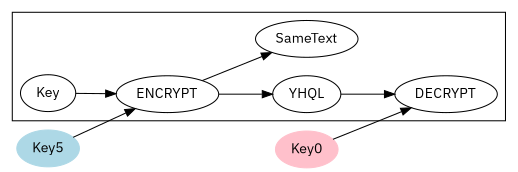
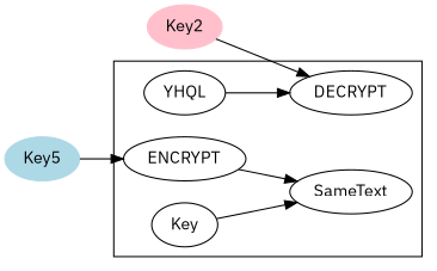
  digraph {
    fontname="IBM Plex Sans"
    rankdir=LR
    node [fontname="IBM Plex Sans"]
    edge [fontname="IBM Plex Sans"]
    n1 [label=Key]
    ENCRYPT
    YHQL
    DECRYPT
    SameText
    n6 [color=lightblue label=Key5 style=filled]
-   Key2 [color=pink style=filled label=Key0]
+   Key2 [color=pink style=filled]
    subgraph cluster_1 {
      n1
      ENCRYPT
      YHQL
      DECRYPT
      SameText
    }
-   n1 -> ENCRYPT
-   ENCRYPT -> YHQL
+   n1 -> SameText
    ENCRYPT -> SameText
    YHQL -> DECRYPT
    n6 -> ENCRYPT
    Key2 -> DECRYPT
  }
